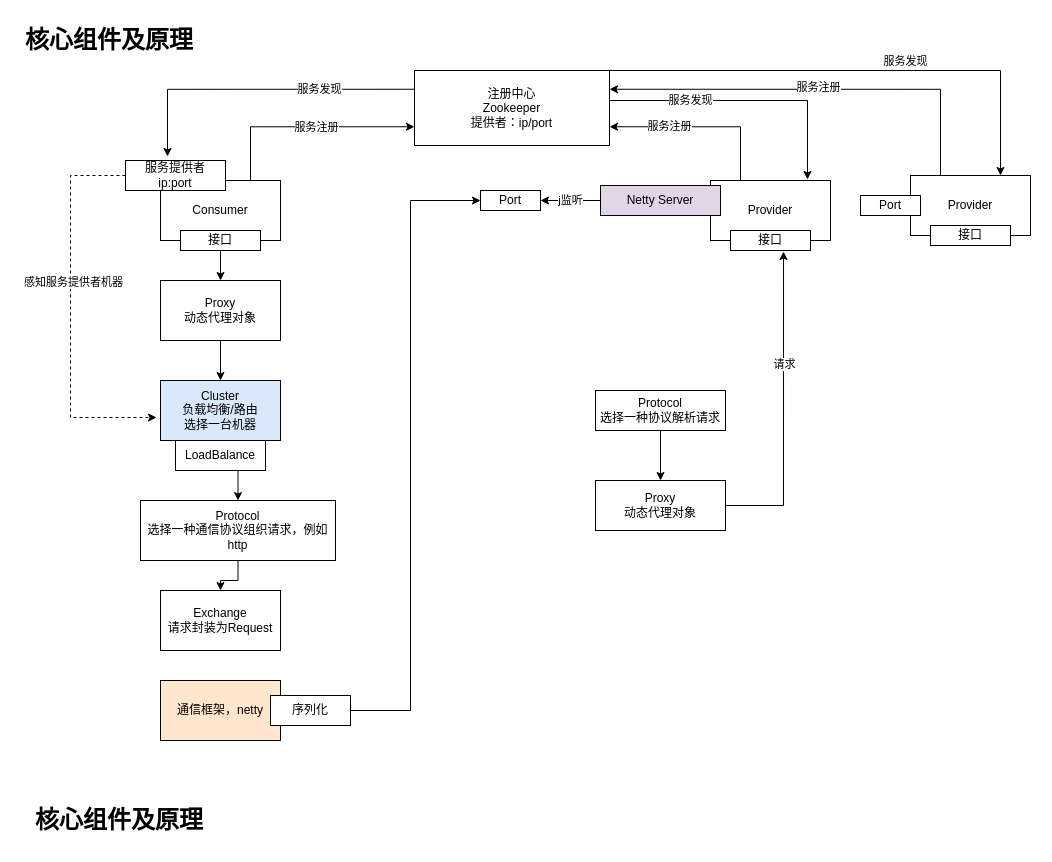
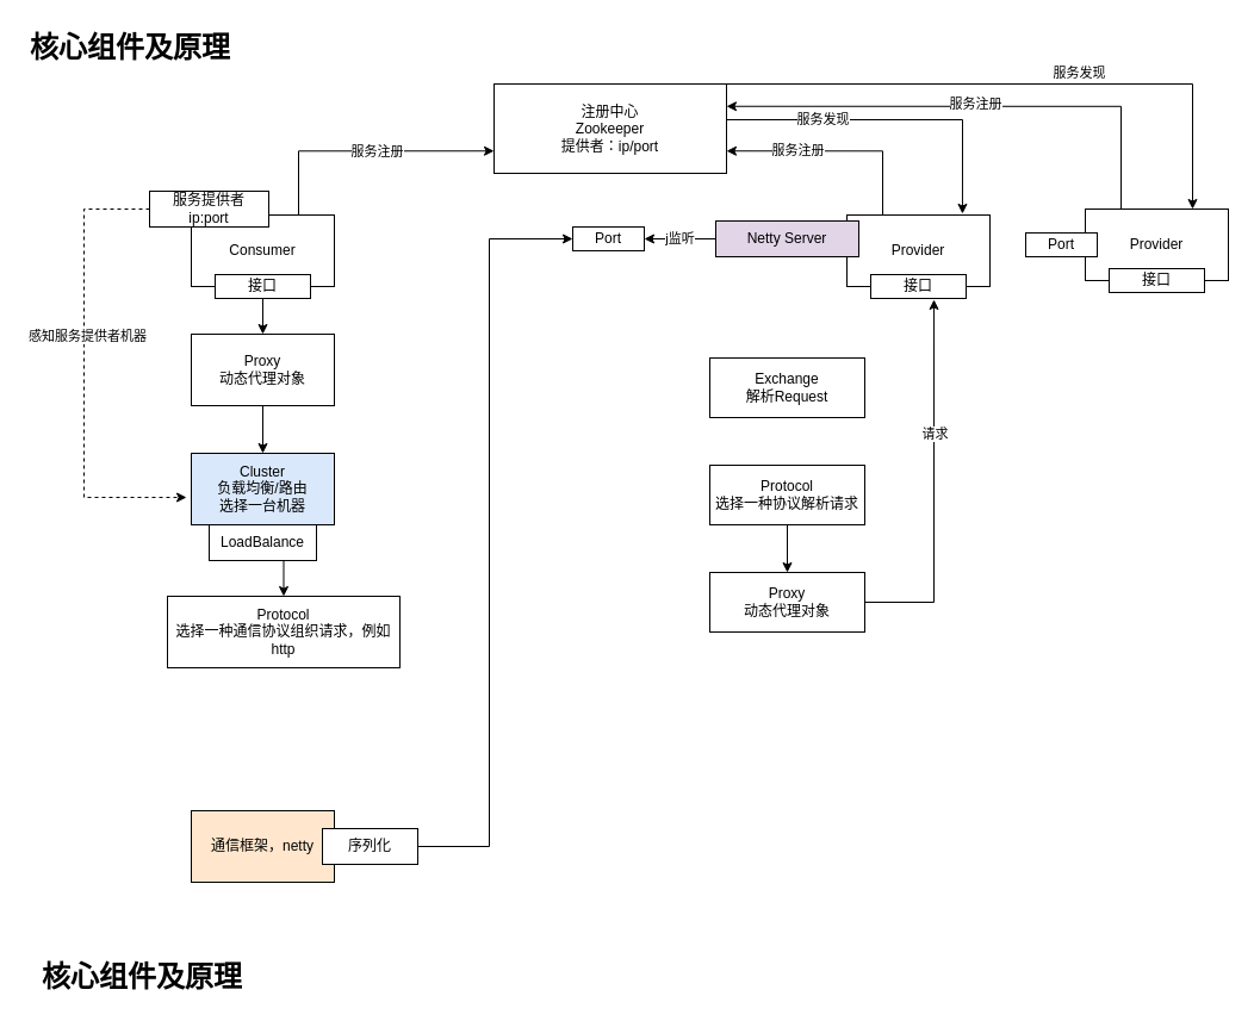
  <mxCell id="0" />
  <mxCell id="1" parent="0" />
  <mxCell id="2" value="&lt;h1&gt;核心组件及原理&lt;/h1&gt;" style="text;html=1;strokeColor=none;fillColor=none;spacing=5;spacingTop=-20;whiteSpace=wrap;overflow=hidden;rounded=0;" vertex="1" parent="1"><mxGeometry x="20" y="20" width="190" height="40" as="geometry" /></mxCell>
  <mxCell id="3" style="edgeStyle=orthogonalEdgeStyle;rounded=0;orthogonalLoop=1;jettySize=auto;html=1;exitX=0.75;exitY=0;exitDx=0;exitDy=0;entryX=0;entryY=0.75;entryDx=0;entryDy=0;" edge="1" parent="1" source="5" target="12"><mxGeometry relative="1" as="geometry" /></mxCell>
  <mxCell id="4" value="服务注册" style="edgeLabel;html=1;align=center;verticalAlign=middle;resizable=0;points=[];" vertex="1" connectable="0" parent="3"><mxGeometry x="0.092" relative="1" as="geometry"><mxPoint as="offset" /></mxGeometry></mxCell>
  <mxCell id="5" value="Consumer" style="rounded=0;whiteSpace=wrap;html=1;" vertex="1" parent="1"><mxGeometry x="160" y="180" width="120" height="60" as="geometry" /></mxCell>
- <mxCell id="6" style="edgeStyle=orthogonalEdgeStyle;rounded=0;orthogonalLoop=1;jettySize=auto;html=1;exitX=0;exitY=0.25;exitDx=0;exitDy=0;entryX=0.42;entryY=-0.133;entryDx=0;entryDy=0;entryPerimeter=0;" edge="1" parent="1" source="12" target="26"><mxGeometry relative="1" as="geometry"><mxPoint x="150" y="110" as="targetPoint" /></mxGeometry></mxCell>
- <mxCell id="7" value="服务发现" style="edgeLabel;html=1;align=center;verticalAlign=middle;resizable=0;points=[];" vertex="1" connectable="0" parent="6"><mxGeometry x="-0.386" relative="1" as="geometry"><mxPoint as="offset" /></mxGeometry></mxCell>
  <mxCell id="8" style="edgeStyle=orthogonalEdgeStyle;rounded=0;orthogonalLoop=1;jettySize=auto;html=1;entryX=0.808;entryY=-0.017;entryDx=0;entryDy=0;entryPerimeter=0;" edge="1" parent="1" source="12" target="15"><mxGeometry relative="1" as="geometry"><Array as="points"><mxPoint x="807" y="100" /></Array></mxGeometry></mxCell>
  <mxCell id="9" value="服务发现" style="edgeLabel;html=1;align=center;verticalAlign=middle;resizable=0;points=[];" vertex="1" connectable="0" parent="8"><mxGeometry x="-0.425" y="1" relative="1" as="geometry"><mxPoint as="offset" /></mxGeometry></mxCell>
  <mxCell id="10" style="edgeStyle=orthogonalEdgeStyle;rounded=0;orthogonalLoop=1;jettySize=auto;html=1;exitX=1;exitY=0;exitDx=0;exitDy=0;entryX=0.75;entryY=0;entryDx=0;entryDy=0;" edge="1" parent="1" source="12" target="30"><mxGeometry relative="1" as="geometry"><Array as="points"><mxPoint x="1000" y="70" /></Array></mxGeometry></mxCell>
  <mxCell id="11" value="服务发现" style="edgeLabel;html=1;align=center;verticalAlign=middle;resizable=0;points=[];" vertex="1" connectable="0" parent="10"><mxGeometry x="0.191" y="-2" relative="1" as="geometry"><mxPoint y="-12" as="offset" /></mxGeometry></mxCell>
  <mxCell id="12" value="注册中心&lt;br&gt;Zookeeper&lt;br&gt;提供者：ip/port" style="rounded=0;whiteSpace=wrap;html=1;" vertex="1" parent="1"><mxGeometry x="414" y="70" width="195" height="75" as="geometry" /></mxCell>
  <mxCell id="13" style="edgeStyle=orthogonalEdgeStyle;rounded=0;orthogonalLoop=1;jettySize=auto;html=1;exitX=0.25;exitY=0;exitDx=0;exitDy=0;entryX=1;entryY=0.75;entryDx=0;entryDy=0;" edge="1" parent="1" source="15" target="12"><mxGeometry relative="1" as="geometry" /></mxCell>
  <mxCell id="14" value="服务注册" style="edgeLabel;html=1;align=center;verticalAlign=middle;resizable=0;points=[];" vertex="1" connectable="0" parent="13"><mxGeometry x="0.358" y="-1" relative="1" as="geometry"><mxPoint as="offset" /></mxGeometry></mxCell>
  <mxCell id="15" value="Provider" style="rounded=0;whiteSpace=wrap;html=1;" vertex="1" parent="1"><mxGeometry x="710" y="180" width="120" height="60" as="geometry" /></mxCell>
  <mxCell id="16" style="edgeStyle=orthogonalEdgeStyle;rounded=0;orthogonalLoop=1;jettySize=auto;html=1;" edge="1" parent="1" source="17" target="19"><mxGeometry relative="1" as="geometry" /></mxCell>
  <mxCell id="17" value="Proxy&lt;br&gt;动态代理对象" style="rounded=0;whiteSpace=wrap;html=1;" vertex="1" parent="1"><mxGeometry x="160" y="280" width="120" height="60" as="geometry" /></mxCell>
  <mxCell id="18" style="edgeStyle=orthogonalEdgeStyle;rounded=0;orthogonalLoop=1;jettySize=auto;html=1;entryX=0.5;entryY=0;entryDx=0;entryDy=0;" edge="1" parent="1" target="21"><mxGeometry relative="1" as="geometry"><mxPoint x="220" y="470" as="sourcePoint" /></mxGeometry></mxCell>
  <mxCell id="19" value="Cluster&lt;br&gt;负载均衡/路由&lt;br&gt;选择一台机器" style="rounded=0;whiteSpace=wrap;html=1;fillColor=#dae8fc;" vertex="1" parent="1"><mxGeometry x="160" y="380" width="120" height="60" as="geometry" /></mxCell>
- <mxCell id="20" style="edgeStyle=orthogonalEdgeStyle;rounded=0;orthogonalLoop=1;jettySize=auto;html=1;entryX=0.5;entryY=0;entryDx=0;entryDy=0;" edge="1" parent="1" source="21" target="34"><mxGeometry relative="1" as="geometry" /></mxCell>
  <mxCell id="21" value="Protocol&lt;br&gt;选择一种通信协议组织请求，例如http" style="rounded=0;whiteSpace=wrap;html=1;" vertex="1" parent="1"><mxGeometry x="140" y="500" width="195" height="60" as="geometry" /></mxCell>
  <mxCell id="22" style="edgeStyle=orthogonalEdgeStyle;rounded=0;orthogonalLoop=1;jettySize=auto;html=1;exitX=0.5;exitY=1;exitDx=0;exitDy=0;entryX=0.5;entryY=0;entryDx=0;entryDy=0;" edge="1" parent="1" source="23" target="17"><mxGeometry relative="1" as="geometry" /></mxCell>
  <mxCell id="23" value="接口" style="rounded=0;whiteSpace=wrap;html=1;" vertex="1" parent="1"><mxGeometry x="180" y="230" width="80" height="20" as="geometry" /></mxCell>
  <mxCell id="24" style="edgeStyle=orthogonalEdgeStyle;rounded=0;orthogonalLoop=1;jettySize=auto;html=1;entryX=-0.033;entryY=0.617;entryDx=0;entryDy=0;entryPerimeter=0;dashed=1;" edge="1" parent="1" source="26" target="19"><mxGeometry relative="1" as="geometry"><Array as="points"><mxPoint x="70" y="175" /><mxPoint x="70" y="417" /></Array></mxGeometry></mxCell>
  <mxCell id="25" value="感知服务提供者机器" style="edgeLabel;html=1;align=center;verticalAlign=middle;resizable=0;points=[];" vertex="1" connectable="0" parent="24"><mxGeometry x="-0.159" y="2" relative="1" as="geometry"><mxPoint as="offset" /></mxGeometry></mxCell>
  <mxCell id="26" value="服务提供者&lt;br&gt;ip:port" style="rounded=0;whiteSpace=wrap;html=1;" vertex="1" parent="1"><mxGeometry x="125" y="160" width="100" height="30" as="geometry" /></mxCell>
  <mxCell id="27" value="接口" style="rounded=0;whiteSpace=wrap;html=1;" vertex="1" parent="1"><mxGeometry x="730" y="230" width="80" height="20" as="geometry" /></mxCell>
  <mxCell id="28" style="edgeStyle=orthogonalEdgeStyle;rounded=0;orthogonalLoop=1;jettySize=auto;html=1;exitX=0.25;exitY=0;exitDx=0;exitDy=0;entryX=1;entryY=0.25;entryDx=0;entryDy=0;" edge="1" parent="1" source="30" target="12"><mxGeometry relative="1" as="geometry" /></mxCell>
  <mxCell id="29" value="服务注册" style="edgeLabel;html=1;align=center;verticalAlign=middle;resizable=0;points=[];" vertex="1" connectable="0" parent="28"><mxGeometry x="0.004" y="-2" relative="1" as="geometry"><mxPoint as="offset" /></mxGeometry></mxCell>
  <mxCell id="30" value="Provider" style="rounded=0;whiteSpace=wrap;html=1;" vertex="1" parent="1"><mxGeometry x="910" y="175" width="120" height="60" as="geometry" /></mxCell>
  <mxCell id="31" value="接口" style="rounded=0;whiteSpace=wrap;html=1;" vertex="1" parent="1"><mxGeometry x="930" y="225" width="80" height="20" as="geometry" /></mxCell>
  <mxCell id="32" value="Port" style="rounded=0;whiteSpace=wrap;html=1;" vertex="1" parent="1"><mxGeometry x="860" y="195" width="60" height="20" as="geometry" /></mxCell>
  <mxCell id="33" value="LoadBalance" style="rounded=0;whiteSpace=wrap;html=1;" vertex="1" parent="1"><mxGeometry x="175" y="440" width="90" height="30" as="geometry" /></mxCell>
- <mxCell id="34" value="Exchange&lt;br&gt;请求封装为Request" style="rounded=0;whiteSpace=wrap;html=1;" vertex="1" parent="1"><mxGeometry x="160" y="590" width="120" height="60" as="geometry" /></mxCell>
  <mxCell id="35" value="通信框架，netty" style="rounded=0;whiteSpace=wrap;html=1;fillColor=#ffe6cc;" vertex="1" parent="1"><mxGeometry x="160" y="680" width="120" height="60" as="geometry" /></mxCell>
  <mxCell id="36" style="edgeStyle=orthogonalEdgeStyle;rounded=0;orthogonalLoop=1;jettySize=auto;html=1;entryX=0;entryY=0.5;entryDx=0;entryDy=0;" edge="1" parent="1" source="37" target="40"><mxGeometry relative="1" as="geometry"><mxPoint x="470" y="215" as="targetPoint" /><Array as="points"><mxPoint x="410" y="710" /><mxPoint x="410" y="200" /></Array></mxGeometry></mxCell>
  <mxCell id="37" value="序列化" style="rounded=0;whiteSpace=wrap;html=1;" vertex="1" parent="1"><mxGeometry x="270" y="695" width="80" height="30" as="geometry" /></mxCell>
  <mxCell id="38" value="j监听" style="edgeStyle=orthogonalEdgeStyle;rounded=0;orthogonalLoop=1;jettySize=auto;html=1;entryX=1;entryY=0.5;entryDx=0;entryDy=0;" edge="1" parent="1" source="39" target="40"><mxGeometry relative="1" as="geometry" /></mxCell>
  <mxCell id="39" value="Netty Server" style="rounded=0;whiteSpace=wrap;html=1;fillColor=#e1d5e7;" vertex="1" parent="1"><mxGeometry x="600" y="185" width="120" height="30" as="geometry" /></mxCell>
  <mxCell id="40" value="Port" style="rounded=0;whiteSpace=wrap;html=1;" vertex="1" parent="1"><mxGeometry x="480" y="190" width="60" height="20" as="geometry" /></mxCell>
+ <mxCell id="41" value="Exchange&lt;br&gt;解析Request" style="rounded=0;whiteSpace=wrap;html=1;" vertex="1" parent="1"><mxGeometry x="595" y="300" width="130" height="50" as="geometry" /></mxCell>
  <mxCell id="42" style="edgeStyle=orthogonalEdgeStyle;rounded=0;orthogonalLoop=1;jettySize=auto;html=1;entryX=0.5;entryY=0;entryDx=0;entryDy=0;" edge="1" parent="1" source="43" target="46"><mxGeometry relative="1" as="geometry" /></mxCell>
- <mxCell id="43" value="Protocol&lt;br&gt;选择一种协议解析请求" style="rounded=0;whiteSpace=wrap;html=1;" vertex="1" parent="1"><mxGeometry x="595" y="390" width="130" height="40" as="geometry" /></mxCell>
+ <mxCell id="43" value="Protocol&lt;br&gt;选择一种协议解析请求" style="rounded=0;whiteSpace=wrap;html=1;" vertex="1" parent="1"><mxGeometry x="595" y="390" width="130" height="50" as="geometry" /></mxCell>
  <mxCell id="44" style="edgeStyle=orthogonalEdgeStyle;rounded=0;orthogonalLoop=1;jettySize=auto;html=1;entryX=0.663;entryY=1.05;entryDx=0;entryDy=0;entryPerimeter=0;" edge="1" parent="1" source="46" target="27"><mxGeometry relative="1" as="geometry" /></mxCell>
  <mxCell id="45" value="请求" style="edgeLabel;html=1;align=center;verticalAlign=middle;resizable=0;points=[];" vertex="1" connectable="0" parent="44"><mxGeometry x="0.282" relative="1" as="geometry"><mxPoint as="offset" /></mxGeometry></mxCell>
  <mxCell id="46" value="Proxy&lt;br&gt;动态代理对象" style="rounded=0;whiteSpace=wrap;html=1;" vertex="1" parent="1"><mxGeometry x="595" y="480" width="130" height="50" as="geometry" /></mxCell>
  <mxCell id="47" value="&lt;h1&gt;核心组件及原理&lt;/h1&gt;" style="text;html=1;strokeColor=none;fillColor=none;spacing=5;spacingTop=-20;whiteSpace=wrap;overflow=hidden;rounded=0;" vertex="1" parent="1"><mxGeometry x="30" y="800" width="190" height="40" as="geometry" /></mxCell>
